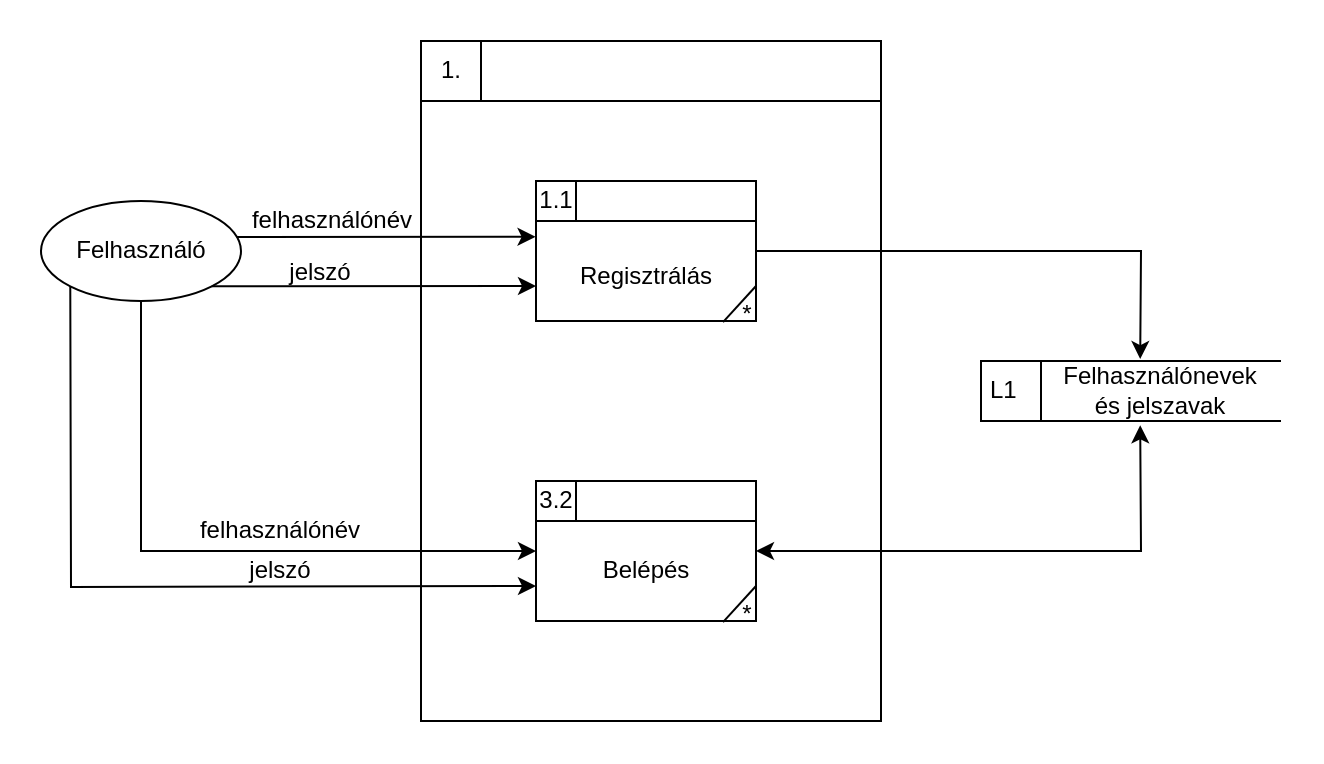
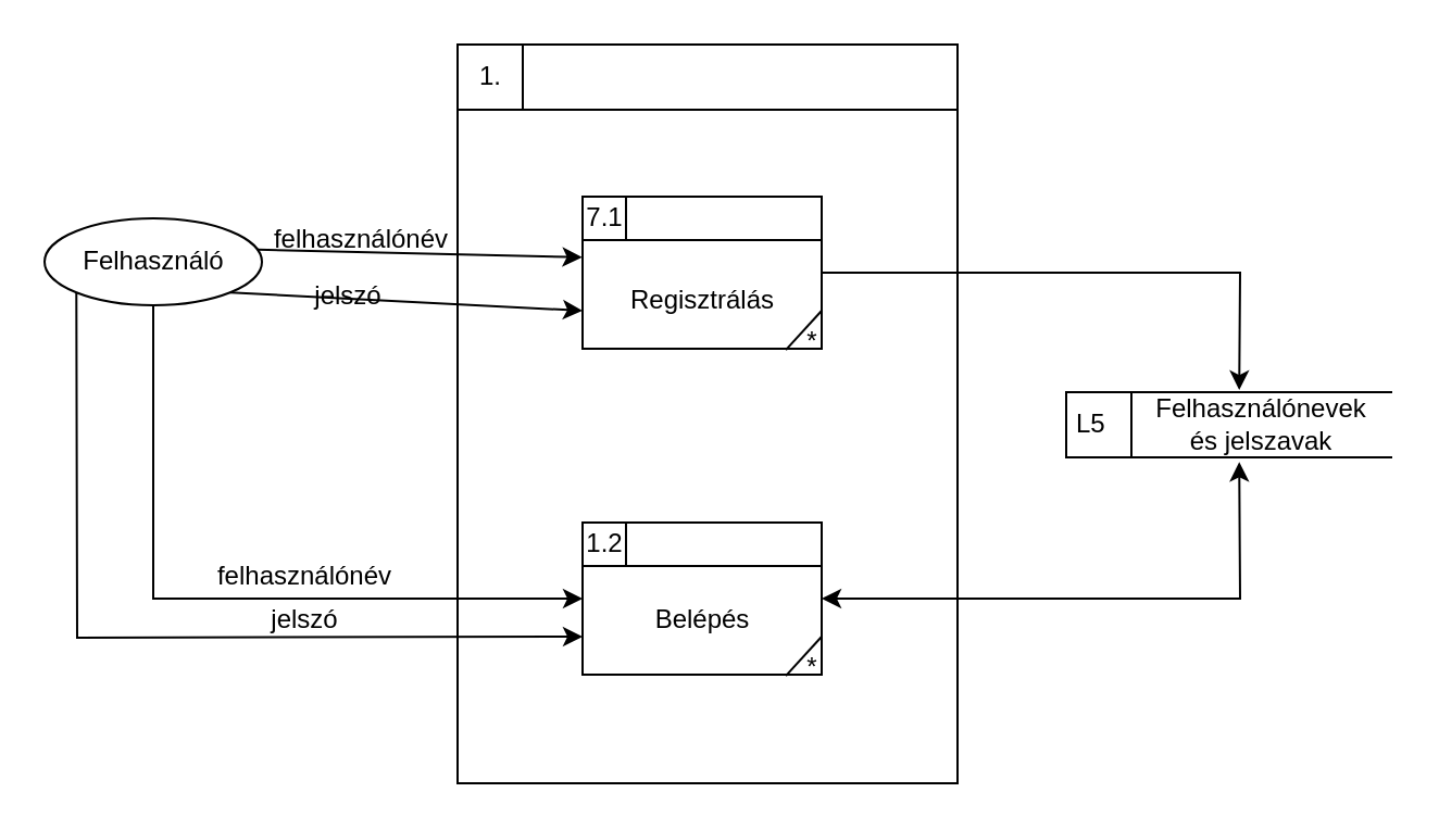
  <mxCell id="0" />
  <mxCell id="1" parent="0" />
  <mxCell id="2" value="" style="group" parent="1" vertex="1" connectable="0"><mxGeometry x="210" y="20" width="230" height="340" as="geometry" /></mxCell>
  <mxCell id="3" value="" style="html=1;dashed=0;whitespace=wrap;rounded=0;sketch=0;strokeColor=#000000;align=left;container=0;" parent="2" vertex="1"><mxGeometry width="230" height="340" as="geometry" /></mxCell>
  <mxCell id="4" value="1." style="text;html=1;resizable=0;autosize=1;align=center;verticalAlign=middle;points=[];fillColor=none;rounded=0;sketch=0;strokeColor=#000000;container=0;" parent="2" vertex="1"><mxGeometry width="30" height="30" as="geometry" /></mxCell>
  <mxCell id="5" value="" style="rounded=0;whiteSpace=wrap;html=1;sketch=0;strokeColor=#000000;align=center;container=0;" parent="2" vertex="1"><mxGeometry x="30" width="200" height="30" as="geometry" /></mxCell>
  <mxCell id="6" value="" style="group" parent="2" vertex="1" connectable="0"><mxGeometry x="57.5" y="220" width="120" height="77" as="geometry" /></mxCell>
  <mxCell id="7" value="" style="whiteSpace=wrap;html=1;rounded=0;sketch=0;align=left;" parent="6" vertex="1"><mxGeometry width="20" height="20" as="geometry" /></mxCell>
  <mxCell id="8" value="" style="html=1;dashed=0;whitespace=wrap;rounded=0;sketch=0;align=left;" parent="6" vertex="1"><mxGeometry width="110" height="70" as="geometry" /></mxCell>
- <mxCell id="9" value="3.2" style="text;html=1;fillColor=none;align=center;verticalAlign=middle;whiteSpace=wrap;rounded=0;sketch=0;strokeColor=#000000;" parent="6" vertex="1"><mxGeometry width="20" height="20" as="geometry" /></mxCell>
+ <mxCell id="9" value="1.2" style="text;html=1;fillColor=none;align=center;verticalAlign=middle;whiteSpace=wrap;rounded=0;sketch=0;strokeColor=#000000;" parent="6" vertex="1"><mxGeometry width="20" height="20" as="geometry" /></mxCell>
  <mxCell id="10" value="" style="endArrow=none;html=1;entryX=1;entryY=0.75;entryDx=0;entryDy=0;exitX=0.85;exitY=1.008;exitDx=0;exitDy=0;exitPerimeter=0;rounded=0;" parent="6" source="8" target="8" edge="1"><mxGeometry width="50" height="50" relative="1" as="geometry"><mxPoint x="-30" y="20" as="sourcePoint" /><mxPoint x="20" y="-30" as="targetPoint" /></mxGeometry></mxCell>
  <mxCell id="11" value="*" style="text;html=1;resizable=0;autosize=1;align=center;verticalAlign=middle;points=[];fillColor=none;strokeColor=none;rounded=0;sketch=0;" parent="6" vertex="1"><mxGeometry x="95" y="57" width="20" height="20" as="geometry" /></mxCell>
  <mxCell id="12" value="Belépés" style="text;html=1;strokeColor=none;fillColor=none;align=center;verticalAlign=middle;whiteSpace=wrap;rounded=0;" parent="6" vertex="1"><mxGeometry x="25" y="30" width="60" height="30" as="geometry" /></mxCell>
  <mxCell id="13" value="" style="rounded=0;whiteSpace=wrap;html=1;fontSize=14;" vertex="1" parent="6"><mxGeometry x="20" width="90" height="20" as="geometry" /></mxCell>
  <mxCell id="14" value="" style="group" parent="2" vertex="1" connectable="0"><mxGeometry x="57.5" y="70" width="140" height="77" as="geometry" /></mxCell>
  <mxCell id="15" value="" style="whiteSpace=wrap;html=1;rounded=0;sketch=0;align=left;" parent="14" vertex="1"><mxGeometry width="20.0" height="20" as="geometry" /></mxCell>
  <mxCell id="16" value="&lt;p style=&quot;line-height: 120%;&quot;&gt;&lt;br&gt;&lt;/p&gt;" style="html=1;dashed=0;whitespace=wrap;rounded=0;sketch=0;align=left;" parent="14" vertex="1"><mxGeometry width="110.0" height="70" as="geometry" /></mxCell>
- <mxCell id="17" value="1.1" style="text;html=1;fillColor=none;align=center;verticalAlign=middle;whiteSpace=wrap;rounded=0;sketch=0;strokeColor=#000000;" parent="14" vertex="1"><mxGeometry width="20" height="20" as="geometry" /></mxCell>
+ <mxCell id="17" value="7.1" style="text;html=1;fillColor=none;align=center;verticalAlign=middle;whiteSpace=wrap;rounded=0;sketch=0;strokeColor=#000000;" parent="14" vertex="1"><mxGeometry width="20" height="20" as="geometry" /></mxCell>
  <mxCell id="18" value="" style="endArrow=none;html=1;entryX=1;entryY=0.75;entryDx=0;entryDy=0;exitX=0.85;exitY=1.008;exitDx=0;exitDy=0;exitPerimeter=0;rounded=0;" parent="14" source="16" target="16" edge="1"><mxGeometry width="50" height="50" relative="1" as="geometry"><mxPoint x="-30" y="20" as="sourcePoint" /><mxPoint x="20.0" y="-30" as="targetPoint" /></mxGeometry></mxCell>
  <mxCell id="19" value="*" style="text;html=1;resizable=0;autosize=1;align=center;verticalAlign=middle;points=[];fillColor=none;strokeColor=none;rounded=0;sketch=0;" parent="14" vertex="1"><mxGeometry x="95" y="57" width="20" height="20" as="geometry" /></mxCell>
  <mxCell id="20" value="Regisztrálás" style="text;html=1;strokeColor=none;fillColor=none;align=center;verticalAlign=middle;whiteSpace=wrap;rounded=0;" parent="14" vertex="1"><mxGeometry x="25" y="33" width="60" height="30" as="geometry" /></mxCell>
  <mxCell id="21" value="" style="rounded=0;whiteSpace=wrap;html=1;fontSize=14;" vertex="1" parent="14"><mxGeometry x="20" width="90" height="20" as="geometry" /></mxCell>
- <mxCell id="22" value="Felhasználó" style="shape=ellipse;html=1;dashed=0;whitespace=wrap;perimeter=ellipsePerimeter;" parent="1" vertex="1"><mxGeometry x="20" y="100" width="100" height="50" as="geometry" /></mxCell>
+ <mxCell id="22" value="Felhasználó" style="shape=ellipse;html=1;dashed=0;whitespace=wrap;perimeter=ellipsePerimeter;" parent="1" vertex="1"><mxGeometry x="20" y="100" width="100" height="40" as="geometry" /></mxCell>
  <mxCell id="23" value="" style="endArrow=classic;html=1;rounded=0;exitX=0.978;exitY=0.359;exitDx=0;exitDy=0;exitPerimeter=0;entryX=-0.002;entryY=0.399;entryDx=0;entryDy=0;entryPerimeter=0;" parent="1" source="22" target="16" edge="1"><mxGeometry width="50" height="50" relative="1" as="geometry"><mxPoint x="230" y="170" as="sourcePoint" /><mxPoint x="270" y="120" as="targetPoint" /></mxGeometry></mxCell>
  <mxCell id="24" value="" style="endArrow=classic;html=1;rounded=0;exitX=1;exitY=1;exitDx=0;exitDy=0;entryX=0;entryY=0.75;entryDx=0;entryDy=0;" parent="1" source="22" target="16" edge="1"><mxGeometry width="50" height="50" relative="1" as="geometry"><mxPoint x="230" y="170" as="sourcePoint" /><mxPoint x="280" y="120" as="targetPoint" /></mxGeometry></mxCell>
  <mxCell id="25" value="" style="endArrow=classic;html=1;rounded=0;exitX=0.5;exitY=1;exitDx=0;exitDy=0;entryX=0;entryY=0.5;entryDx=0;entryDy=0;" parent="1" source="22" target="8" edge="1"><mxGeometry width="50" height="50" relative="1" as="geometry"><mxPoint x="230" y="170" as="sourcePoint" /><mxPoint x="280" y="120" as="targetPoint" /><Array as="points"><mxPoint x="70" y="275" /></Array></mxGeometry></mxCell>
  <mxCell id="26" value="" style="endArrow=classic;html=1;rounded=0;exitX=0;exitY=1;exitDx=0;exitDy=0;entryX=0;entryY=0.75;entryDx=0;entryDy=0;" parent="1" source="22" target="8" edge="1"><mxGeometry width="50" height="50" relative="1" as="geometry"><mxPoint x="230" y="170" as="sourcePoint" /><mxPoint x="130" y="340" as="targetPoint" /><Array as="points"><mxPoint x="35" y="293" /></Array></mxGeometry></mxCell>
  <mxCell id="27" value="felhasználónév" style="text;html=1;strokeColor=none;fillColor=none;align=center;verticalAlign=middle;whiteSpace=wrap;rounded=0;" parent="1" vertex="1"><mxGeometry x="136" y="95" width="60" height="30" as="geometry" /></mxCell>
  <mxCell id="28" value="jelszó" style="text;html=1;strokeColor=none;fillColor=none;align=center;verticalAlign=middle;whiteSpace=wrap;rounded=0;" parent="1" vertex="1"><mxGeometry x="130" y="121" width="60" height="30" as="geometry" /></mxCell>
  <mxCell id="29" value="felhasználónév" style="text;html=1;strokeColor=none;fillColor=none;align=center;verticalAlign=middle;whiteSpace=wrap;rounded=0;" parent="1" vertex="1"><mxGeometry x="110" y="250" width="60" height="30" as="geometry" /></mxCell>
  <mxCell id="30" value="jelszó" style="text;html=1;strokeColor=none;fillColor=none;align=center;verticalAlign=middle;whiteSpace=wrap;rounded=0;" parent="1" vertex="1"><mxGeometry x="110" y="270" width="60" height="30" as="geometry" /></mxCell>
- <mxCell id="31" value="L1" style="html=1;dashed=0;whitespace=wrap;shape=mxgraph.dfd.dataStoreID;align=left;spacingLeft=3;points=[[0,0],[0.5,0],[1,0],[0,0.5],[1,0.5],[0,1],[0.5,1],[1,1]];" parent="1" vertex="1"><mxGeometry x="490" y="180" width="150" height="30" as="geometry" /></mxCell>
+ <mxCell id="31" value="L5" style="html=1;dashed=0;whitespace=wrap;shape=mxgraph.dfd.dataStoreID;align=left;spacingLeft=3;points=[[0,0],[0.5,0],[1,0],[0,0.5],[1,0.5],[0,1],[0.5,1],[1,1]];" parent="1" vertex="1"><mxGeometry x="490" y="180" width="150" height="30" as="geometry" /></mxCell>
  <mxCell id="32" value="Felhasználónevek és jelszavak" style="text;html=1;strokeColor=none;fillColor=none;align=center;verticalAlign=middle;whiteSpace=wrap;rounded=0;" parent="1" vertex="1"><mxGeometry x="540" y="180" width="80" height="30" as="geometry" /></mxCell>
  <mxCell id="33" value="" style="endArrow=classic;html=1;rounded=0;entryX=0.37;entryY=-0.033;entryDx=0;entryDy=0;entryPerimeter=0;exitX=1;exitY=0.5;exitDx=0;exitDy=0;" parent="1" source="16" target="32" edge="1"><mxGeometry width="50" height="50" relative="1" as="geometry"><mxPoint x="360" y="130" as="sourcePoint" /><mxPoint x="410" y="80" as="targetPoint" /><Array as="points"><mxPoint x="570" y="125" /></Array></mxGeometry></mxCell>
  <mxCell id="34" value="" style="endArrow=classic;startArrow=classic;html=1;rounded=0;entryX=0.37;entryY=1.071;entryDx=0;entryDy=0;entryPerimeter=0;exitX=1;exitY=0.5;exitDx=0;exitDy=0;" parent="1" source="8" target="32" edge="1"><mxGeometry width="50" height="50" relative="1" as="geometry"><mxPoint x="490" y="320" as="sourcePoint" /><mxPoint x="540" y="270" as="targetPoint" /><Array as="points"><mxPoint x="570" y="275" /></Array></mxGeometry></mxCell>
